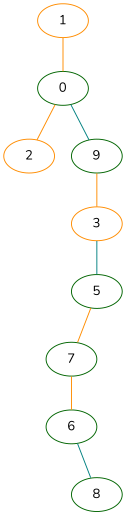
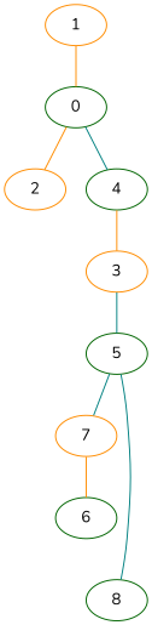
  graph {
    fontname=Nunito
    node [color=darkgreen fillcolor=white fontname=Nunito style=filled]
    edge [color=darkorange fontname=Nunito]
    1 [color=darkorange]
    0
    2 [color=darkorange]
-   4 [label=9]
+   4
    3 [color=darkorange]
    5
-   7
+   7 [color=darkorange]
    6
    8
    1 -- 0
    0 -- 2
    0 -- 4 [color=teal]
    4 -- 3
    3 -- 5 [color=teal]
-   5 -- 7
+   5 -- 7 [color=teal]
    7 -- 6
-   6 -- 8 [color=teal]
+   5 -- 8 [color=teal]
  }
